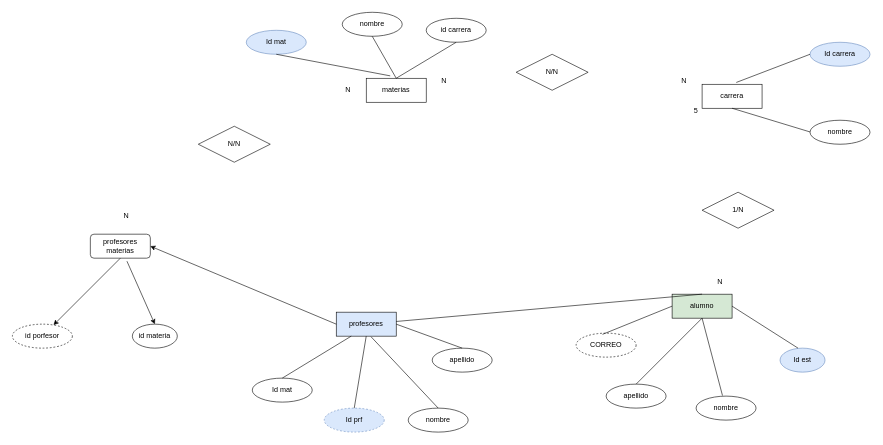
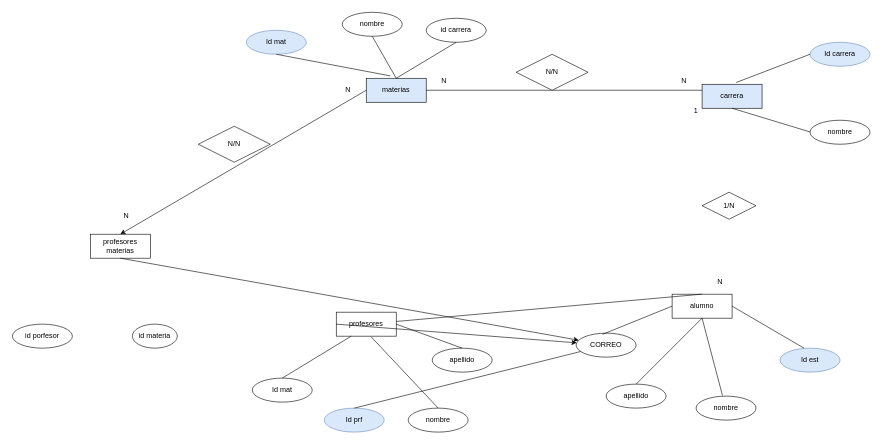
  <mxCell id="0" />
  <mxCell id="1" parent="0" />
- <mxCell id="2" value="alumno" style="whiteSpace=wrap;html=1;align=center;fillColor=#d5e8d4;" vertex="1" parent="1"><mxGeometry x="1120" y="490" width="100" height="40" as="geometry" /></mxCell>
- <mxCell id="3" value="profesores" style="whiteSpace=wrap;html=1;align=center;fillColor=#dae8fc;" vertex="1" parent="1"><mxGeometry x="560" y="520" width="100" height="40" as="geometry" /></mxCell>
- <mxCell id="4" value="carrera" style="whiteSpace=wrap;html=1;align=center;" vertex="1" parent="1"><mxGeometry x="1170" y="140" width="100" height="40" as="geometry" /></mxCell>
- <mxCell id="5" value="materias" style="whiteSpace=wrap;html=1;align=center;" vertex="1" parent="1"><mxGeometry x="610" y="130" width="100" height="40" as="geometry" /></mxCell>
+ <mxCell id="2" value="alumno" style="whiteSpace=wrap;html=1;align=center;" vertex="1" parent="1"><mxGeometry x="1120" y="490" width="100" height="40" as="geometry" /></mxCell>
+ <mxCell id="3" value="profesores" style="whiteSpace=wrap;html=1;align=center;" vertex="1" parent="1"><mxGeometry x="560" y="520" width="100" height="40" as="geometry" /></mxCell>
+ <mxCell id="4" value="carrera" style="whiteSpace=wrap;html=1;align=center;fillColor=#dae8fc;" vertex="1" parent="1"><mxGeometry x="1170" y="140" width="100" height="40" as="geometry" /></mxCell>
+ <mxCell id="5" value="materias" style="whiteSpace=wrap;html=1;align=center;fillColor=#dae8fc;" vertex="1" parent="1"><mxGeometry x="610" y="130" width="100" height="40" as="geometry" /></mxCell>
  <mxCell id="6" value="" style="endArrow=none;html=1;rounded=0;exitX=0.5;exitY=0;exitDx=0;exitDy=0;" edge="1" parent="1" source="2" target="3"><mxGeometry relative="1" as="geometry"><mxPoint x="910" y="310" as="sourcePoint" /><mxPoint x="1070" y="310" as="targetPoint" /></mxGeometry></mxCell>
- <mxCell id="8" value="1/N" style="shape=rhombus;perimeter=rhombusPerimeter;whiteSpace=wrap;html=1;align=center;" vertex="1" parent="1"><mxGeometry x="1170" y="320" width="120" height="60" as="geometry" /></mxCell>
+ <mxCell id="7" value="" style="endArrow=none;html=1;rounded=0;entryX=0;entryY=0.25;entryDx=0;entryDy=0;exitX=1;exitY=0.5;exitDx=0;exitDy=0;" edge="1" parent="1" source="5" target="4"><mxGeometry relative="1" as="geometry"><mxPoint x="770" y="240" as="sourcePoint" /><mxPoint x="910" y="330" as="targetPoint" /></mxGeometry></mxCell>
+ <mxCell id="8" value="1/N" style="shape=rhombus;perimeter=rhombusPerimeter;whiteSpace=wrap;html=1;align=center;" vertex="1" parent="1"><mxGeometry x="1170" y="320" width="90" height="45" as="geometry" /></mxCell>
  <mxCell id="9" value="N" style="text;html=1;align=center;verticalAlign=middle;whiteSpace=wrap;rounded=0;" vertex="1" parent="1"><mxGeometry x="1170" y="455" width="60" height="30" as="geometry" /></mxCell>
- <mxCell id="10" value="5" style="text;html=1;align=center;verticalAlign=middle;whiteSpace=wrap;rounded=0;" vertex="1" parent="1"><mxGeometry x="1130" y="170" width="60" height="30" as="geometry" /></mxCell>
+ <mxCell id="10" value="1" style="text;html=1;align=center;verticalAlign=middle;whiteSpace=wrap;rounded=0;" vertex="1" parent="1"><mxGeometry x="1130" y="170" width="60" height="30" as="geometry" /></mxCell>
  <mxCell id="11" value="N" style="text;html=1;align=center;verticalAlign=middle;whiteSpace=wrap;rounded=0;" vertex="1" parent="1"><mxGeometry x="1110" y="120" width="60" height="30" as="geometry" /></mxCell>
  <mxCell id="12" value="N" style="text;html=1;align=center;verticalAlign=middle;whiteSpace=wrap;rounded=0;" vertex="1" parent="1"><mxGeometry x="710" y="120" width="60" height="30" as="geometry" /></mxCell>
  <mxCell id="13" value="N/N" style="shape=rhombus;perimeter=rhombusPerimeter;whiteSpace=wrap;html=1;align=center;" vertex="1" parent="1"><mxGeometry x="860" y="90" width="120" height="60" as="geometry" /></mxCell>
  <mxCell id="14" value="apellido" style="ellipse;whiteSpace=wrap;html=1;align=center;" vertex="1" parent="1"><mxGeometry x="1010" y="640" width="100" height="40" as="geometry" /></mxCell>
- <mxCell id="15" value="Id est" style="ellipse;whiteSpace=wrap;html=1;align=center;fillColor=#dae8fc;strokeColor=#6c8ebf;" vertex="1" parent="1"><mxGeometry x="1300" y="580" width="75" height="40" as="geometry" /></mxCell>
+ <mxCell id="15" value="Id est" style="ellipse;whiteSpace=wrap;html=1;align=center;fillColor=#dae8fc;strokeColor=#6c8ebf;" vertex="1" parent="1"><mxGeometry x="1300" y="580" width="100" height="40" as="geometry" /></mxCell>
  <mxCell id="16" value="nombre" style="ellipse;whiteSpace=wrap;html=1;align=center;" vertex="1" parent="1"><mxGeometry x="1160" y="660" width="100" height="40" as="geometry" /></mxCell>
- <mxCell id="17" value="CORREO" style="ellipse;whiteSpace=wrap;html=1;align=center;dashed=1;" vertex="1" parent="1"><mxGeometry x="960" y="555" width="100" height="40" as="geometry" /></mxCell>
- <mxCell id="18" value="Id prf" style="ellipse;whiteSpace=wrap;html=1;align=center;fillColor=#dae8fc;strokeColor=#6c8ebf;dashed=1;" vertex="1" parent="1"><mxGeometry x="540" y="680" width="100" height="40" as="geometry" /></mxCell>
+ <mxCell id="17" value="CORREO" style="ellipse;whiteSpace=wrap;html=1;align=center;" vertex="1" parent="1"><mxGeometry x="960" y="555" width="100" height="40" as="geometry" /></mxCell>
+ <mxCell id="18" value="Id prf" style="ellipse;whiteSpace=wrap;html=1;align=center;fillColor=#dae8fc;strokeColor=#6c8ebf;" vertex="1" parent="1"><mxGeometry x="540" y="680" width="100" height="40" as="geometry" /></mxCell>
  <mxCell id="19" value="Id mat" style="ellipse;whiteSpace=wrap;html=1;align=center;fillColor=#dae8fc;strokeColor=#6c8ebf;" vertex="1" parent="1"><mxGeometry x="410" y="50" width="100" height="40" as="geometry" /></mxCell>
  <mxCell id="20" value="Id mat" style="ellipse;whiteSpace=wrap;html=1;align=center;" vertex="1" parent="1"><mxGeometry x="420" y="630" width="100" height="40" as="geometry" /></mxCell>
  <mxCell id="21" value="apellido" style="ellipse;whiteSpace=wrap;html=1;align=center;" vertex="1" parent="1"><mxGeometry x="720" y="580" width="100" height="40" as="geometry" /></mxCell>
  <mxCell id="22" value="nombre" style="ellipse;whiteSpace=wrap;html=1;align=center;" vertex="1" parent="1"><mxGeometry x="680" y="680" width="100" height="40" as="geometry" /></mxCell>
  <mxCell id="23" value="Id carrera" style="ellipse;whiteSpace=wrap;html=1;align=center;fillColor=#dae8fc;strokeColor=#6c8ebf;" vertex="1" parent="1"><mxGeometry x="1350" y="70" width="100" height="40" as="geometry" /></mxCell>
  <mxCell id="24" value="nombre" style="ellipse;whiteSpace=wrap;html=1;align=center;" vertex="1" parent="1"><mxGeometry x="570" y="20" width="100" height="40" as="geometry" /></mxCell>
  <mxCell id="25" value="id carrera" style="ellipse;whiteSpace=wrap;html=1;align=center;" vertex="1" parent="1"><mxGeometry x="710" y="30" width="100" height="40" as="geometry" /></mxCell>
  <mxCell id="26" value="nombre" style="ellipse;whiteSpace=wrap;html=1;align=center;" vertex="1" parent="1"><mxGeometry x="1350" y="200" width="100" height="40" as="geometry" /></mxCell>
  <mxCell id="27" value="" style="endArrow=none;html=1;rounded=0;exitX=0.5;exitY=0;exitDx=0;exitDy=0;entryX=0.25;entryY=1;entryDx=0;entryDy=0;" edge="1" parent="1" source="20" target="3"><mxGeometry relative="1" as="geometry"><mxPoint x="450" y="610" as="sourcePoint" /><mxPoint x="610" y="610" as="targetPoint" /></mxGeometry></mxCell>
  <mxCell id="28" value="" style="endArrow=none;html=1;rounded=0;entryX=0.5;entryY=0;entryDx=0;entryDy=0;" edge="1" parent="1" target="21"><mxGeometry relative="1" as="geometry"><mxPoint x="660" y="540" as="sourcePoint" /><mxPoint x="810" y="539.5" as="targetPoint" /></mxGeometry></mxCell>
  <mxCell id="29" value="" style="endArrow=none;html=1;rounded=0;exitX=0.58;exitY=1.025;exitDx=0;exitDy=0;exitPerimeter=0;entryX=0.5;entryY=0;entryDx=0;entryDy=0;" edge="1" parent="1" source="3" target="22"><mxGeometry relative="1" as="geometry"><mxPoint x="610" y="599.5" as="sourcePoint" /><mxPoint x="770" y="599.5" as="targetPoint" /></mxGeometry></mxCell>
- <mxCell id="30" value="" style="endArrow=none;html=1;rounded=0;exitX=0.5;exitY=0;exitDx=0;exitDy=0;entryX=0.5;entryY=1;entryDx=0;entryDy=0;" edge="1" parent="1" source="18" target="3"><mxGeometry relative="1" as="geometry"><mxPoint x="590" y="670" as="sourcePoint" /><mxPoint x="720" y="620" as="targetPoint" /></mxGeometry></mxCell>
+ <mxCell id="30" value="" style="endArrow=none;html=1;rounded=0;exitX=0.5;exitY=0;exitDx=0;exitDy=0;" edge="1" parent="1" source="18" target="17"><mxGeometry relative="1" as="geometry"><mxPoint x="590" y="670" as="sourcePoint" /><mxPoint x="720" y="620" as="targetPoint" /></mxGeometry></mxCell>
  <mxCell id="31" value="" style="endArrow=none;html=1;rounded=0;entryX=0.4;entryY=0;entryDx=0;entryDy=0;entryPerimeter=0;" edge="1" parent="1" target="15"><mxGeometry relative="1" as="geometry"><mxPoint x="1220" y="510" as="sourcePoint" /><mxPoint x="1380" y="510" as="targetPoint" /></mxGeometry></mxCell>
  <mxCell id="32" value="" style="endArrow=none;html=1;rounded=0;exitX=0.44;exitY=0.05;exitDx=0;exitDy=0;exitPerimeter=0;" edge="1" parent="1" source="17"><mxGeometry relative="1" as="geometry"><mxPoint x="970" y="510" as="sourcePoint" /><mxPoint x="1120" y="510" as="targetPoint" /></mxGeometry></mxCell>
  <mxCell id="33" value="" style="endArrow=none;html=1;rounded=0;entryX=0.44;entryY=-0.025;entryDx=0;entryDy=0;entryPerimeter=0;exitX=0.5;exitY=1;exitDx=0;exitDy=0;" edge="1" parent="1" source="2" target="16"><mxGeometry relative="1" as="geometry"><mxPoint x="1080" y="595" as="sourcePoint" /><mxPoint x="1240" y="595" as="targetPoint" /></mxGeometry></mxCell>
  <mxCell id="34" value="" style="endArrow=none;html=1;rounded=0;exitX=0.5;exitY=0;exitDx=0;exitDy=0;entryX=0.5;entryY=1;entryDx=0;entryDy=0;" edge="1" parent="1" source="14" target="2"><mxGeometry relative="1" as="geometry"><mxPoint x="1060" y="590" as="sourcePoint" /><mxPoint x="1220" y="590" as="targetPoint" /></mxGeometry></mxCell>
  <mxCell id="35" value="" style="endArrow=none;html=1;rounded=0;entryX=0.5;entryY=1;entryDx=0;entryDy=0;" edge="1" parent="1" target="24"><mxGeometry relative="1" as="geometry"><mxPoint x="660" y="130" as="sourcePoint" /><mxPoint x="820" y="130" as="targetPoint" /></mxGeometry></mxCell>
  <mxCell id="36" value="" style="endArrow=none;html=1;rounded=0;exitX=0.5;exitY=1;exitDx=0;exitDy=0;" edge="1" parent="1" source="4"><mxGeometry relative="1" as="geometry"><mxPoint x="1190" y="219.5" as="sourcePoint" /><mxPoint x="1350" y="219.5" as="targetPoint" /></mxGeometry></mxCell>
  <mxCell id="37" value="" style="endArrow=none;html=1;rounded=0;exitX=0.57;exitY=-0.075;exitDx=0;exitDy=0;exitPerimeter=0;" edge="1" parent="1" source="4"><mxGeometry relative="1" as="geometry"><mxPoint x="1190" y="90" as="sourcePoint" /><mxPoint x="1350" y="90" as="targetPoint" /></mxGeometry></mxCell>
  <mxCell id="38" value="" style="endArrow=none;html=1;rounded=0;entryX=0.4;entryY=-0.1;entryDx=0;entryDy=0;entryPerimeter=0;" edge="1" parent="1" target="5"><mxGeometry relative="1" as="geometry"><mxPoint x="460" y="90" as="sourcePoint" /><mxPoint x="620" y="90" as="targetPoint" /></mxGeometry></mxCell>
  <mxCell id="39" value="" style="endArrow=none;html=1;rounded=0;entryX=0.5;entryY=1;entryDx=0;entryDy=0;" edge="1" parent="1" target="25"><mxGeometry relative="1" as="geometry"><mxPoint x="660" y="130" as="sourcePoint" /><mxPoint x="820" y="130" as="targetPoint" /></mxGeometry></mxCell>
- <mxCell id="40" value="profesores materias" style="whiteSpace=wrap;html=1;align=center;rounded=1;" vertex="1" parent="1"><mxGeometry x="150" y="390" width="100" height="40" as="geometry" /></mxCell>
- <mxCell id="41" value="id porfesor" style="ellipse;whiteSpace=wrap;html=1;align=center;dashed=1;" vertex="1" parent="1"><mxGeometry x="20" y="540" width="100" height="40" as="geometry" /></mxCell>
+ <mxCell id="40" value="profesores materias" style="whiteSpace=wrap;html=1;align=center;" vertex="1" parent="1"><mxGeometry x="150" y="390" width="100" height="40" as="geometry" /></mxCell>
+ <mxCell id="41" value="id porfesor" style="ellipse;whiteSpace=wrap;html=1;align=center;" vertex="1" parent="1"><mxGeometry x="20" y="540" width="100" height="40" as="geometry" /></mxCell>
  <mxCell id="42" value="id materia" style="ellipse;whiteSpace=wrap;html=1;align=center;" vertex="1" parent="1"><mxGeometry x="220" y="540" width="75" height="40" as="geometry" /></mxCell>
- <mxCell id="43" value="" style="endArrow=classic;html=1;rounded=0;exitX=0;exitY=0.5;exitDx=0;exitDy=0;entryX=1;entryY=0.5;entryDx=0;entryDy=0;" edge="1" parent="1" source="3" target="40"><mxGeometry width="50" height="50" relative="1" as="geometry"><mxPoint x="340" y="430" as="sourcePoint" /><mxPoint x="390" y="380" as="targetPoint" /></mxGeometry></mxCell>
- <mxCell id="45" value="" style="endArrow=classic;html=1;rounded=0;exitX=0.5;exitY=1;exitDx=0;exitDy=0;" edge="1" parent="1" source="40" target="41"><mxGeometry width="50" height="50" relative="1" as="geometry"><mxPoint x="340" y="430" as="sourcePoint" /><mxPoint x="390" y="380" as="targetPoint" /></mxGeometry></mxCell>
- <mxCell id="46" value="" style="endArrow=classic;html=1;rounded=0;entryX=0.5;entryY=0;entryDx=0;entryDy=0;exitX=0.61;exitY=1.125;exitDx=0;exitDy=0;exitPerimeter=0;" edge="1" parent="1" source="40" target="42"><mxGeometry width="50" height="50" relative="1" as="geometry"><mxPoint x="190" y="505" as="sourcePoint" /><mxPoint x="240" y="455" as="targetPoint" /></mxGeometry></mxCell>
+ <mxCell id="43" value="" style="endArrow=classic;html=1;rounded=0;exitX=0;exitY=0.5;exitDx=0;exitDy=0;" edge="1" parent="1" source="3" target="17"><mxGeometry width="50" height="50" relative="1" as="geometry"><mxPoint x="340" y="430" as="sourcePoint" /><mxPoint x="390" y="380" as="targetPoint" /></mxGeometry></mxCell>
+ <mxCell id="44" value="" style="endArrow=classic;html=1;rounded=0;exitX=0;exitY=0.5;exitDx=0;exitDy=0;entryX=0.5;entryY=0;entryDx=0;entryDy=0;" edge="1" parent="1" source="5" target="40"><mxGeometry width="50" height="50" relative="1" as="geometry"><mxPoint x="340" y="430" as="sourcePoint" /><mxPoint x="390" y="380" as="targetPoint" /></mxGeometry></mxCell>
+ <mxCell id="45" value="" style="endArrow=classic;html=1;rounded=0;exitX=0.5;exitY=1;exitDx=0;exitDy=0;" edge="1" parent="1" source="40" target="17"><mxGeometry width="50" height="50" relative="1" as="geometry"><mxPoint x="340" y="430" as="sourcePoint" /><mxPoint x="390" y="380" as="targetPoint" /></mxGeometry></mxCell>
  <mxCell id="47" value="N" style="text;html=1;align=center;verticalAlign=middle;whiteSpace=wrap;rounded=0;" vertex="1" parent="1"><mxGeometry x="550" y="135" width="60" height="30" as="geometry" /></mxCell>
  <mxCell id="48" value="N" style="text;html=1;align=center;verticalAlign=middle;whiteSpace=wrap;rounded=0;" vertex="1" parent="1"><mxGeometry x="180" y="345" width="60" height="30" as="geometry" /></mxCell>
  <mxCell id="49" value="N/N" style="shape=rhombus;perimeter=rhombusPerimeter;whiteSpace=wrap;html=1;align=center;" vertex="1" parent="1"><mxGeometry x="330" y="210" width="120" height="60" as="geometry" /></mxCell>
